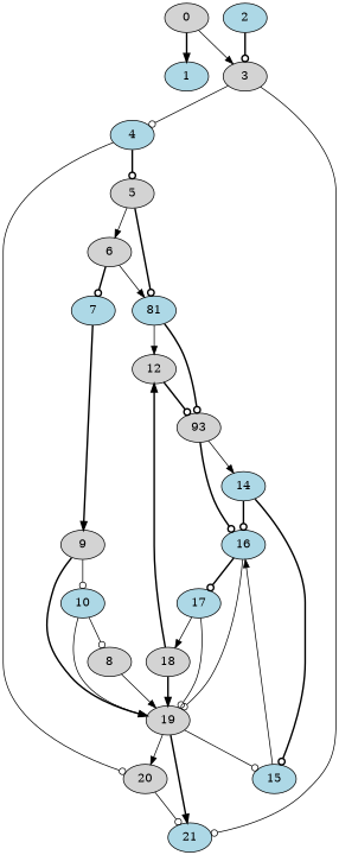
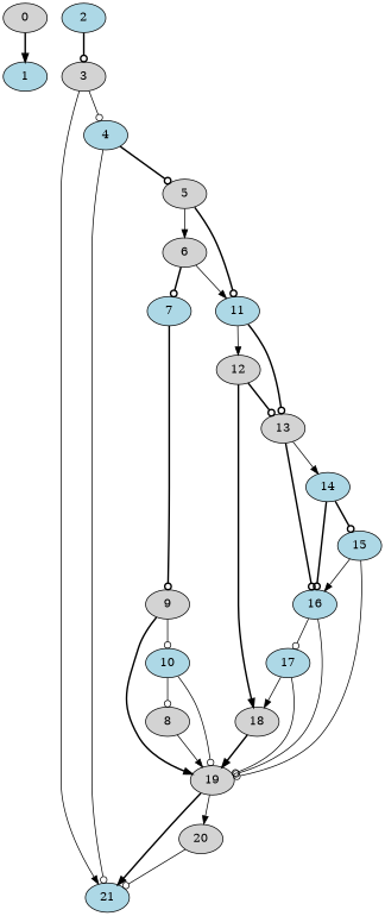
  digraph {
    node [fillcolor=lightblue style=filled]
    edge [arrowhead=odot style=solid]
    1
    0 [fillcolor=lightgrey]
    3 [fillcolor=lightgrey]
    4
    21
    2
    5 [fillcolor=lightgrey]
    6 [fillcolor=lightgrey]
-   11 [label=81]
+   11
    7
    12 [fillcolor=lightgrey]
-   13 [fillcolor=lightgrey label=93]
+   13 [fillcolor=lightgrey]
    9 [fillcolor=lightgrey]
    8 [fillcolor=lightgrey]
    19 [fillcolor=lightgrey]
    10
    20 [fillcolor=lightgrey]
    18 [fillcolor=lightgrey]
    14
    16
    15
    17
    0 -> 1 [arrowhead=normal style=bold]
-   0 -> 3 [arrowhead=normal]
    3 -> 4
-   3 -> 21
-   4 -> 20
+   3 -> 21 [arrowhead=normal]
+   4 -> 21
    4 -> 5 [style=bold]
    2 -> 3 [style=bold]
    5 -> 6 [arrowhead=normal]
    5 -> 11 [style=bold]
    6 -> 11 [arrowhead=normal]
    6 -> 7 [style=bold]
    11 -> 12 [arrowhead=normal]
    11 -> 13 [style=bold]
-   7 -> 9 [arrowhead=normal style=bold]
+   7 -> 9 [style=bold]
    12 -> 13 [style=bold]
-   18 -> 12 [arrowhead=normal style=bold]
+   12 -> 18 [arrowhead=normal style=bold]
    13 -> 14 [arrowhead=normal]
    13 -> 16 [style=bold]
    9 -> 19 [arrowhead=normal style=bold]
    9 -> 10
    8 -> 19 [arrowhead=normal]
    19 -> 21 [arrowhead=normal style=bold]
    19 -> 20 [arrowhead=normal]
    10 -> 8
-   10 -> 19 [arrowhead=normal]
+   10 -> 19
    20 -> 21
    18 -> 19 [arrowhead=normal style=bold]
    14 -> 16 [style=bold]
    14 -> 15 [style=bold]
    16 -> 19
-   16 -> 17 [style=bold]
-   19 -> 15
+   16 -> 17
+   15 -> 19
    15 -> 16 [arrowhead=normal]
    17 -> 19
    17 -> 18 [arrowhead=normal]
  }
